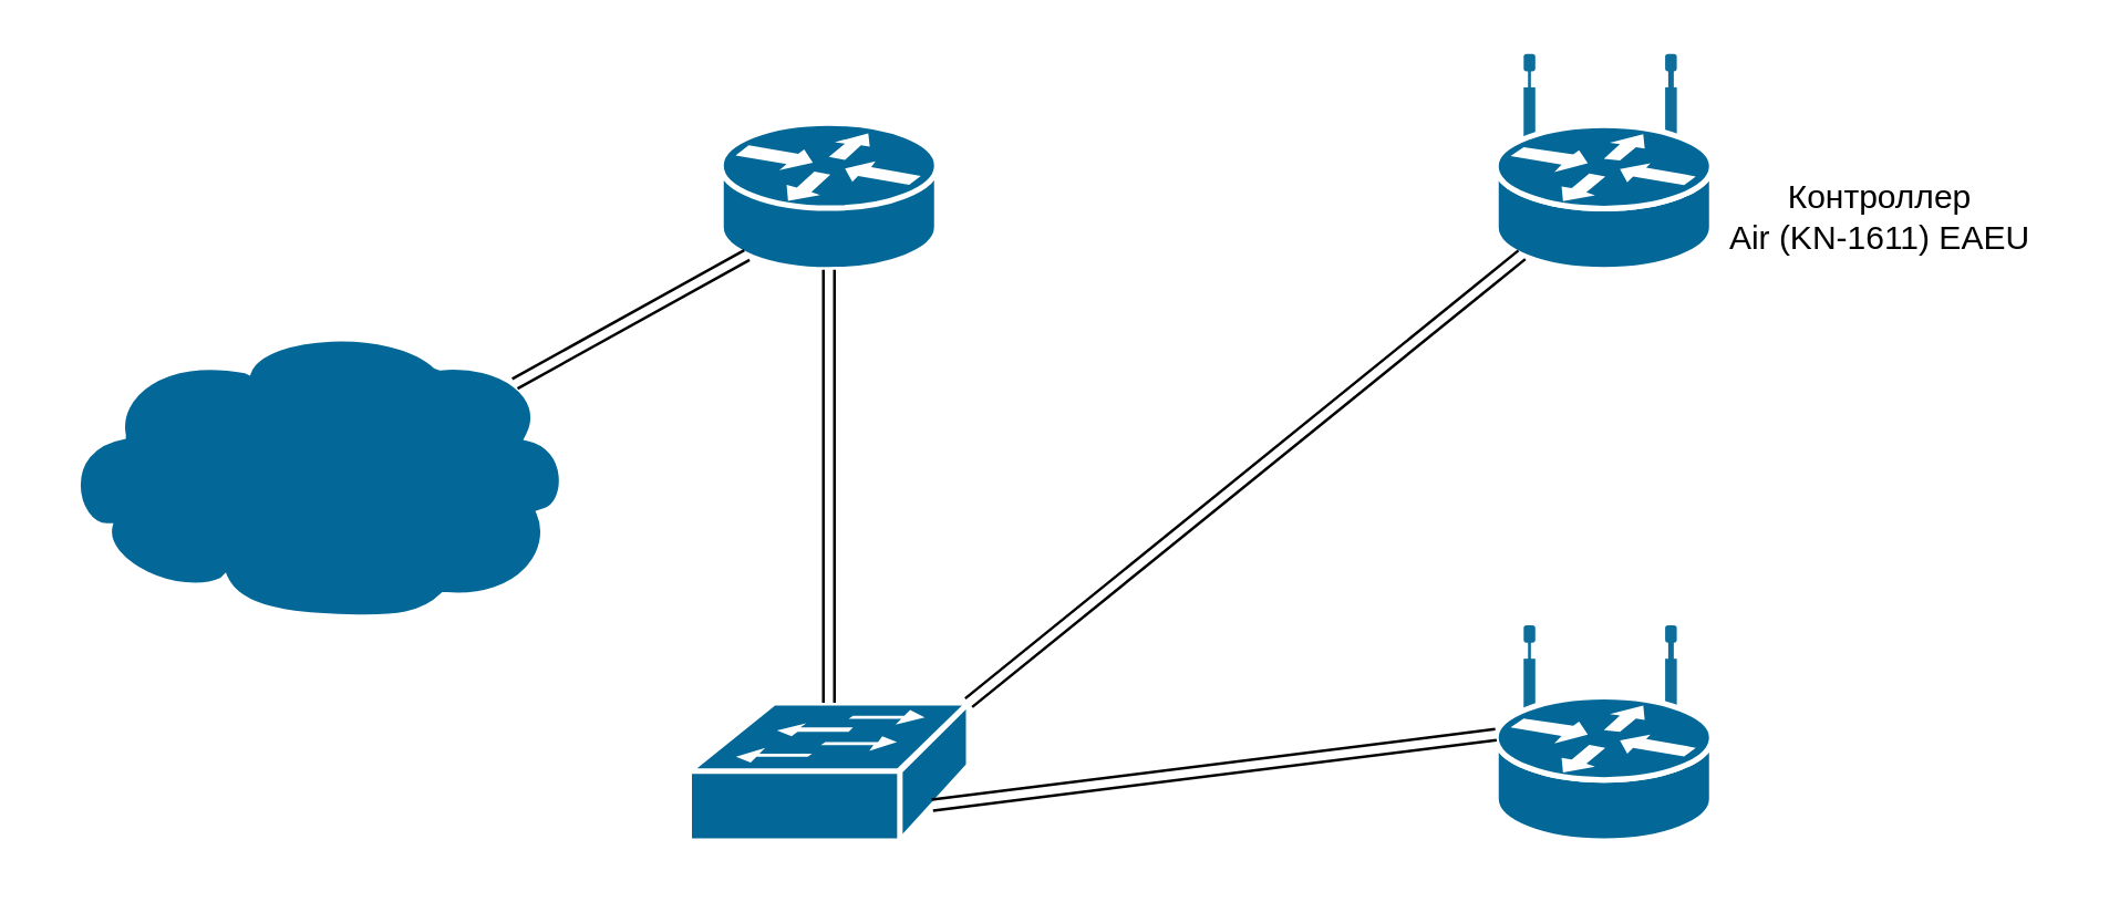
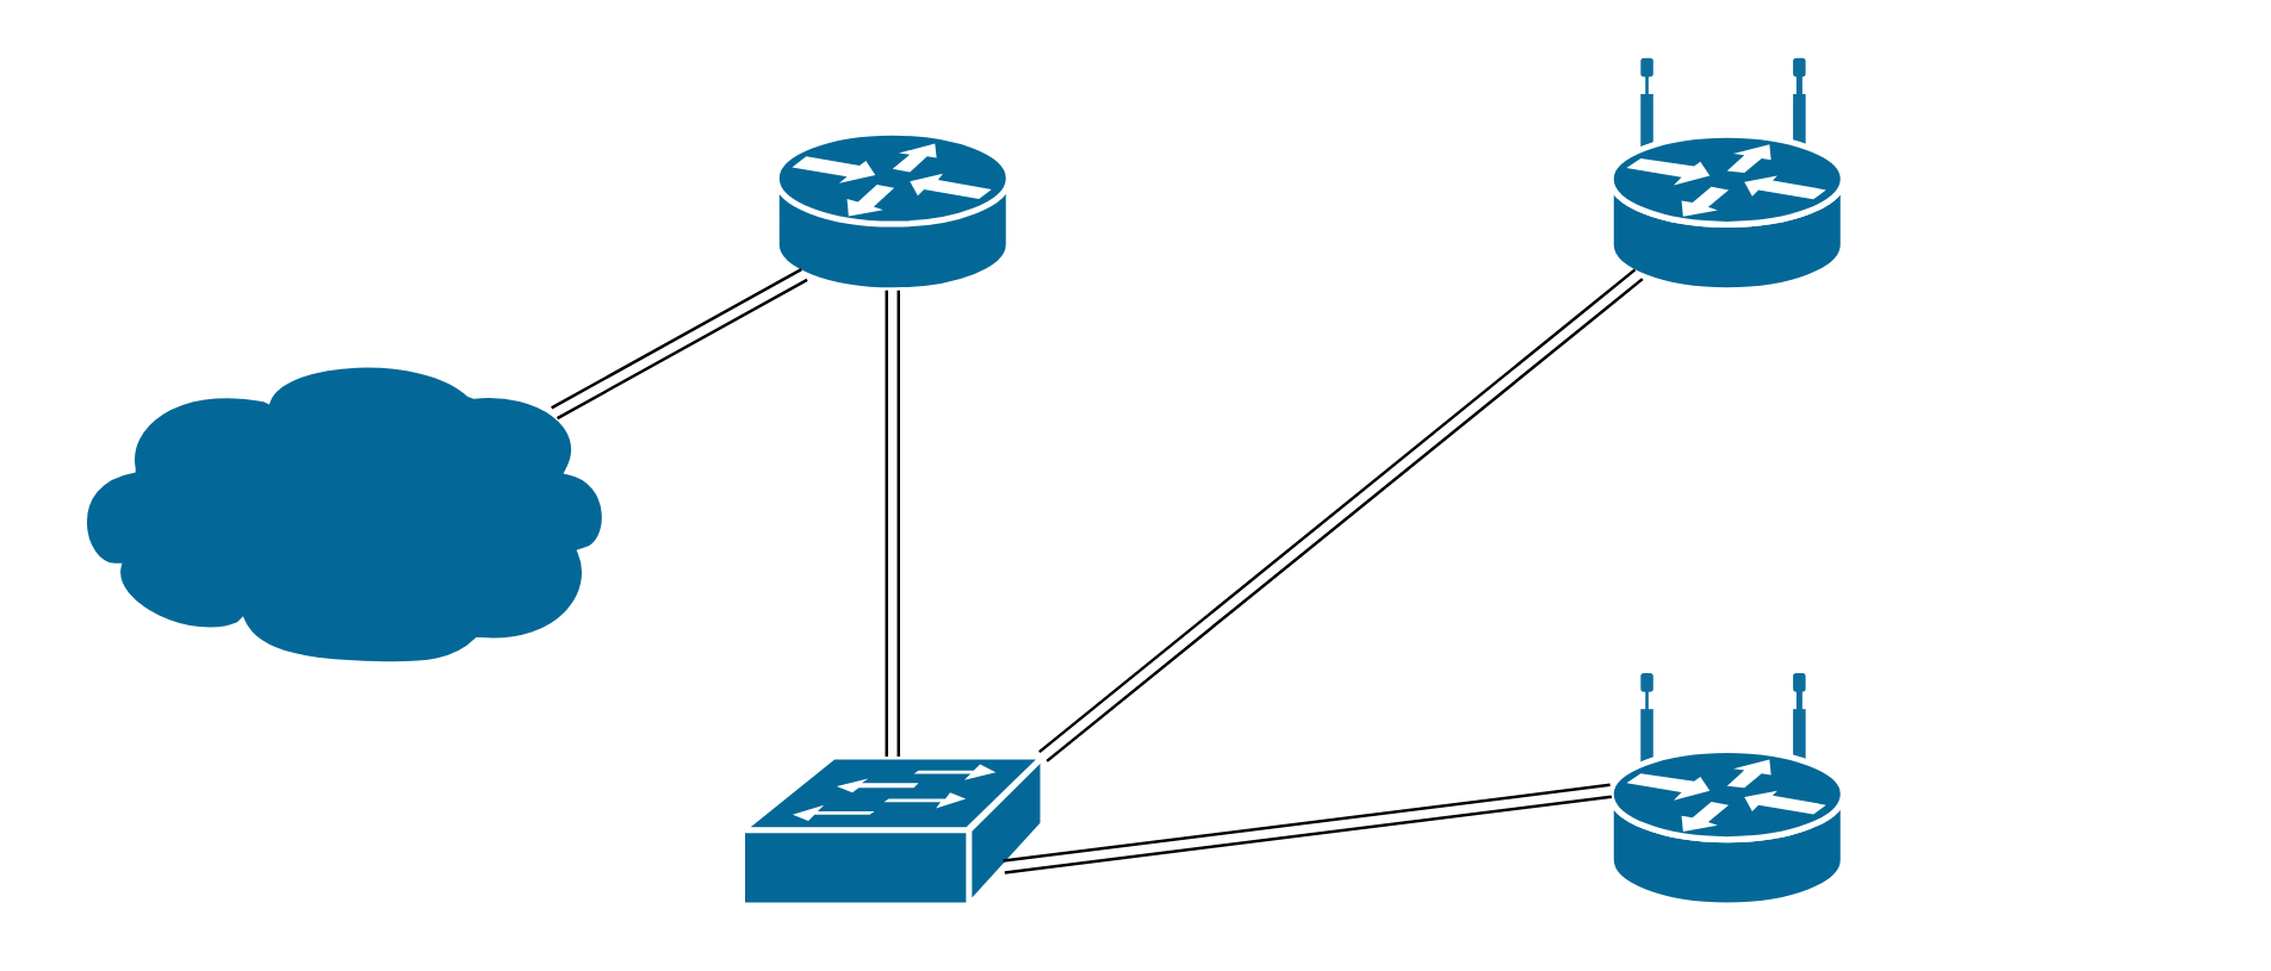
  <mxCell id="0" />
  <mxCell id="1" parent="0" />
  <mxCell id="2" value="" style="shape=mxgraph.cisco.routers.router;sketch=0;html=1;pointerEvents=1;dashed=0;fillColor=#036897;strokeColor=#ffffff;strokeWidth=2;verticalLabelPosition=bottom;verticalAlign=top;align=center;outlineConnect=0;" vertex="1" parent="1"><mxGeometry x="260" y="44" width="78" height="53" as="geometry" /></mxCell>
  <mxCell id="3" value="" style="shape=mxgraph.cisco.switches.workgroup_switch;sketch=0;html=1;pointerEvents=1;dashed=0;fillColor=#036897;strokeColor=#ffffff;strokeWidth=2;verticalLabelPosition=bottom;verticalAlign=top;align=center;outlineConnect=0;" vertex="1" parent="1"><mxGeometry x="248.5" y="253.5" width="101" height="50" as="geometry" /></mxCell>
  <mxCell id="4" value="" style="shape=mxgraph.cisco.routers.wireless_router;sketch=0;html=1;pointerEvents=1;dashed=0;fillColor=#036897;strokeColor=#ffffff;strokeWidth=2;verticalLabelPosition=bottom;verticalAlign=top;align=center;outlineConnect=0;" vertex="1" parent="1"><mxGeometry x="540" y="20" width="78" height="77" as="geometry" /></mxCell>
  <mxCell id="5" value="" style="shape=mxgraph.cisco.routers.wireless_router;sketch=0;html=1;pointerEvents=1;dashed=0;fillColor=#036897;strokeColor=#ffffff;strokeWidth=2;verticalLabelPosition=bottom;verticalAlign=top;align=center;outlineConnect=0;" vertex="1" parent="1"><mxGeometry x="540" y="226.5" width="78" height="77" as="geometry" /></mxCell>
  <mxCell id="6" value="" style="shape=mxgraph.cisco.storage.cloud;sketch=0;html=1;pointerEvents=1;dashed=0;fillColor=#036897;strokeColor=#ffffff;strokeWidth=2;verticalLabelPosition=bottom;verticalAlign=top;align=center;outlineConnect=0;" vertex="1" parent="1"><mxGeometry x="20" y="117" width="186" height="106" as="geometry" /></mxCell>
  <mxCell id="7" value="" style="shape=link;html=1;rounded=0;exitX=0.89;exitY=0.2;exitDx=0;exitDy=0;exitPerimeter=0;entryX=0.12;entryY=0.9;entryDx=0;entryDy=0;entryPerimeter=0;" edge="1" parent="1" source="6" target="2"><mxGeometry width="100" relative="1" as="geometry"><mxPoint x="250" y="147" as="sourcePoint" /><mxPoint x="350" y="147" as="targetPoint" /></mxGeometry></mxCell>
  <mxCell id="8" value="" style="shape=link;html=1;rounded=0;exitX=0.5;exitY=0;exitDx=0;exitDy=0;exitPerimeter=0;entryX=0.5;entryY=1;entryDx=0;entryDy=0;entryPerimeter=0;" edge="1" parent="1" source="3" target="2"><mxGeometry width="100" relative="1" as="geometry"><mxPoint x="190" y="197" as="sourcePoint" /><mxPoint x="360" y="147" as="targetPoint" /></mxGeometry></mxCell>
  <mxCell id="9" value="" style="shape=link;html=1;rounded=0;entryX=0.12;entryY=0.93;entryDx=0;entryDy=0;entryPerimeter=0;exitX=1;exitY=0;exitDx=0;exitDy=0;exitPerimeter=0;" edge="1" parent="1" source="3" target="4"><mxGeometry width="100" relative="1" as="geometry"><mxPoint x="190" y="197" as="sourcePoint" /><mxPoint x="290" y="197" as="targetPoint" /></mxGeometry></mxCell>
  <mxCell id="10" value="" style="shape=link;html=1;rounded=0;exitX=0.87;exitY=0.74;exitDx=0;exitDy=0;exitPerimeter=0;entryX=0;entryY=0.5;entryDx=0;entryDy=0;entryPerimeter=0;" edge="1" parent="1" source="3" target="5"><mxGeometry width="100" relative="1" as="geometry"><mxPoint x="360" y="417" as="sourcePoint" /><mxPoint x="490" y="377" as="targetPoint" /></mxGeometry></mxCell>
- <mxCell id="11" value="Контроллер&lt;br&gt;Air (KN-1611) EAEU" style="text;html=1;strokeColor=none;fillColor=none;align=center;verticalAlign=middle;whiteSpace=wrap;rounded=0;" vertex="1" parent="1"><mxGeometry x="618" y="67" width="122" height="21.5" as="geometry" /></mxCell>
